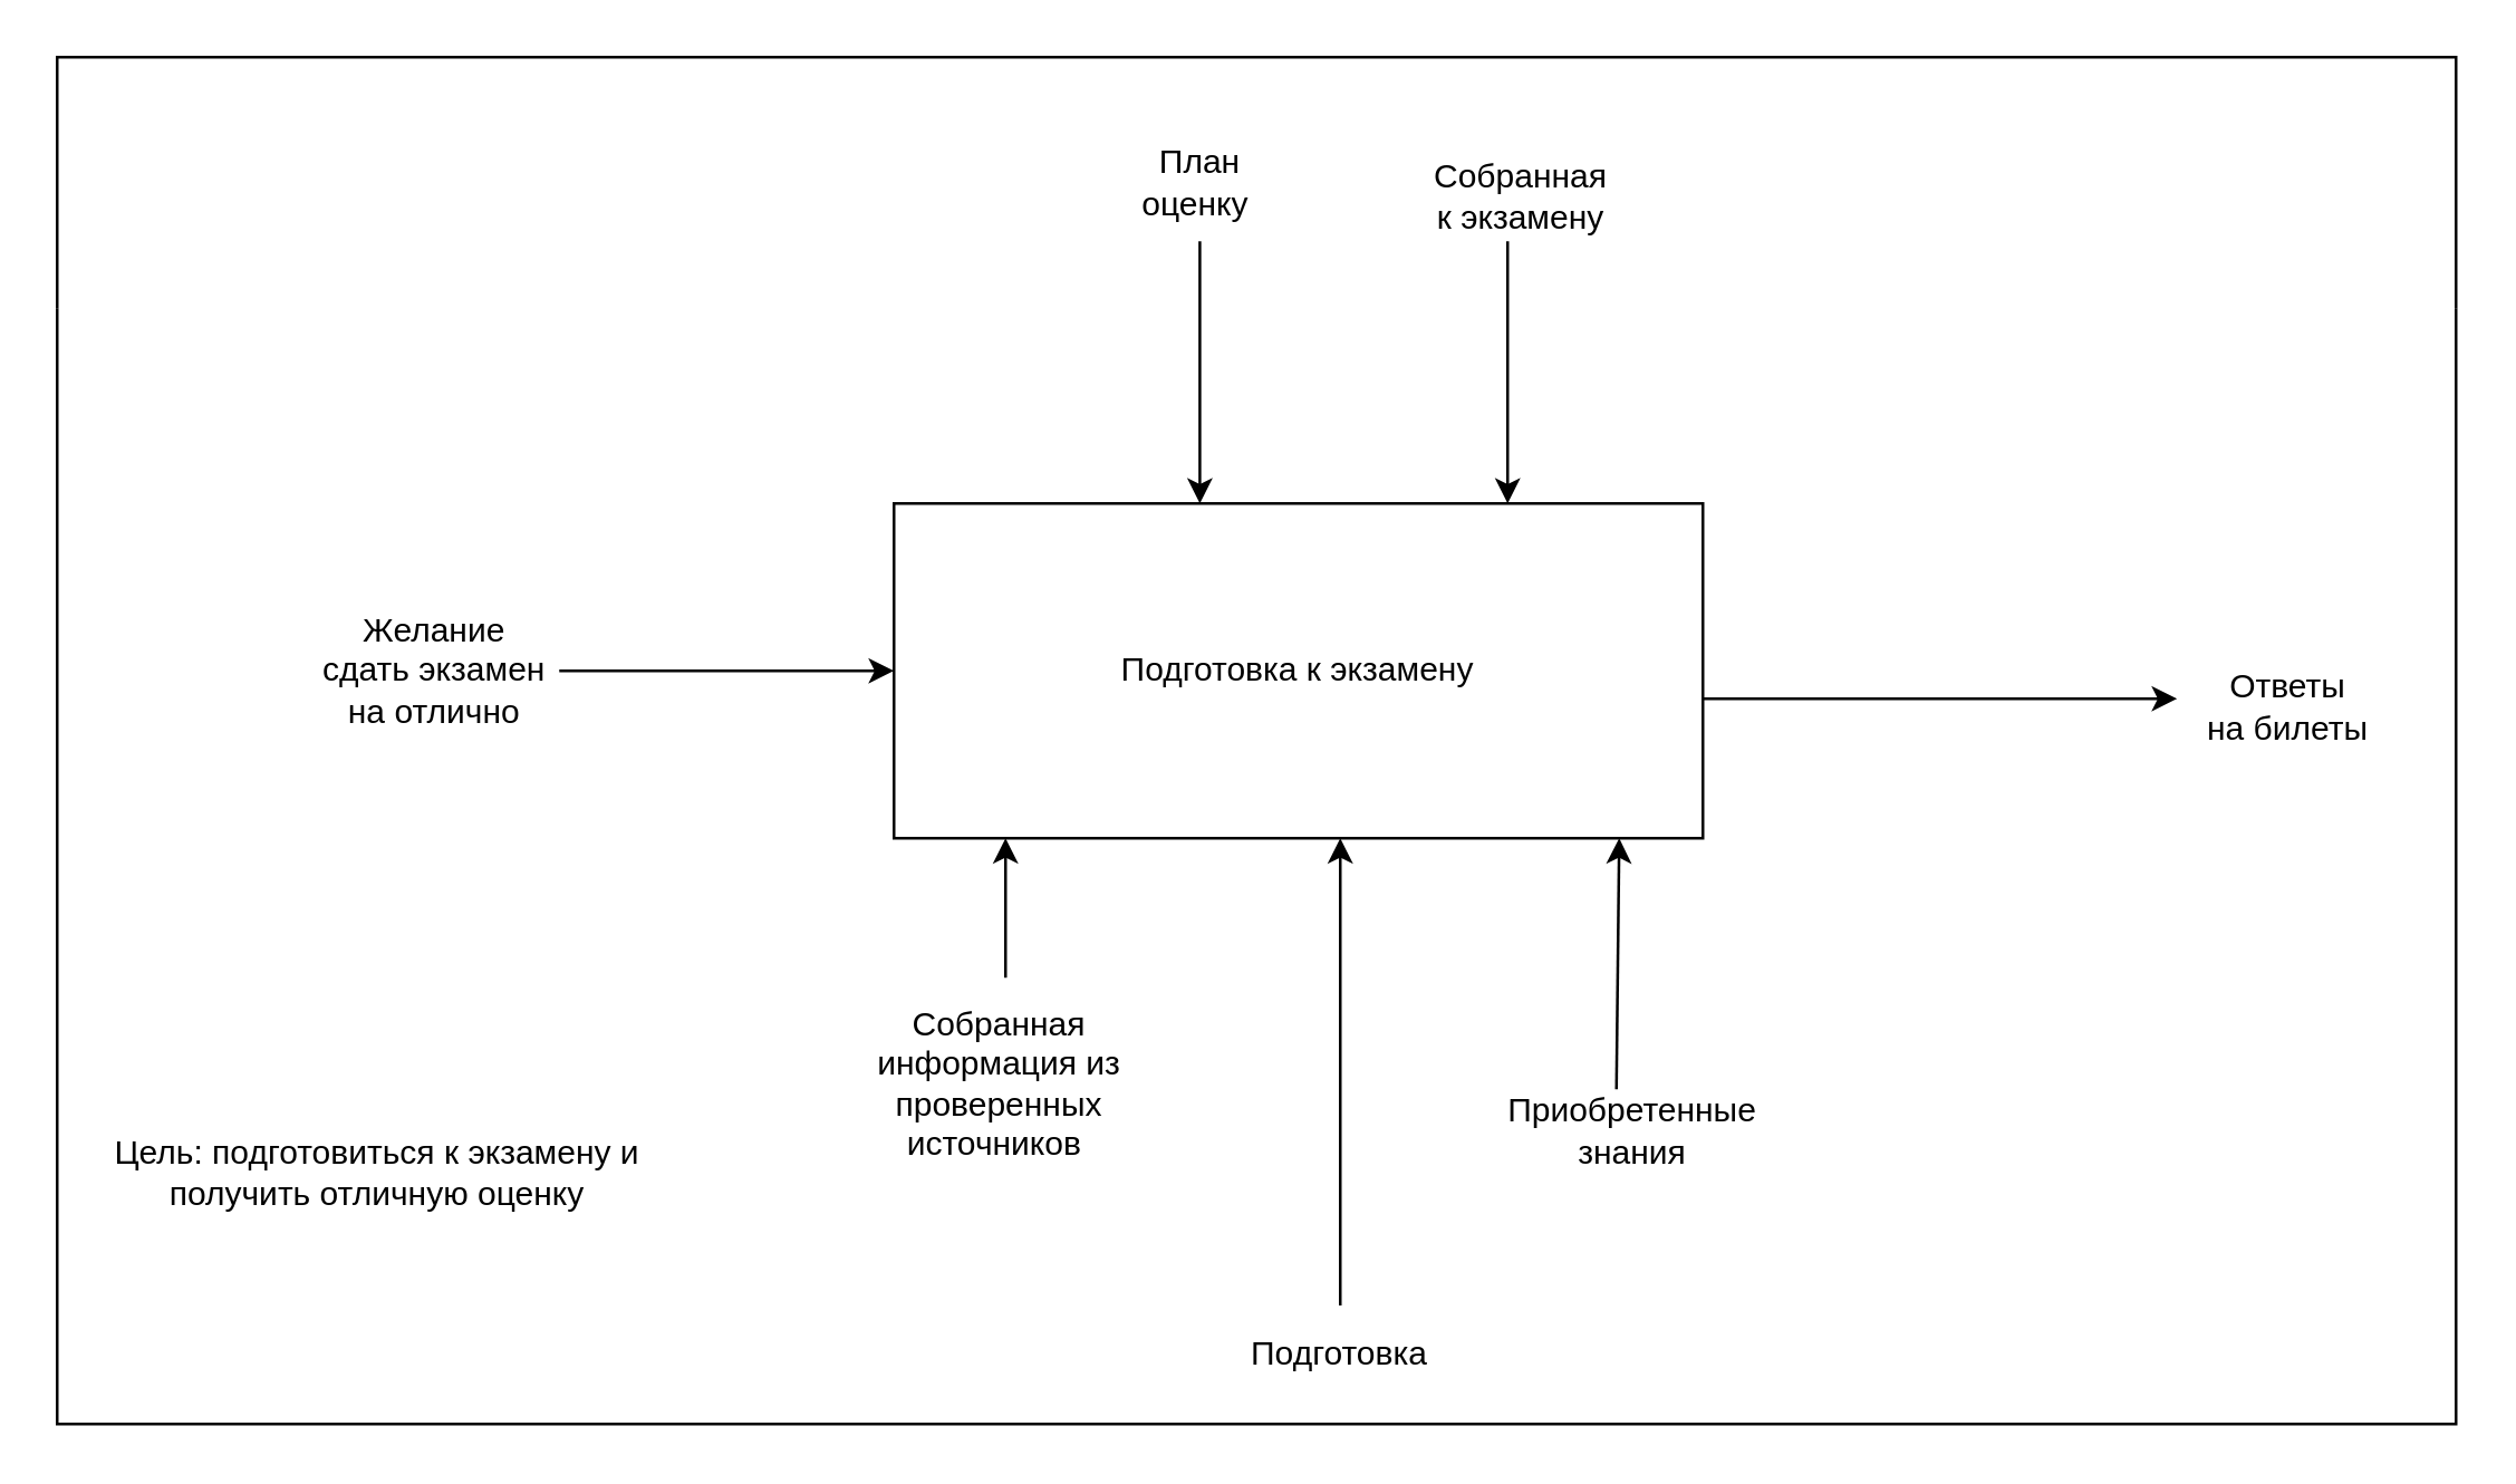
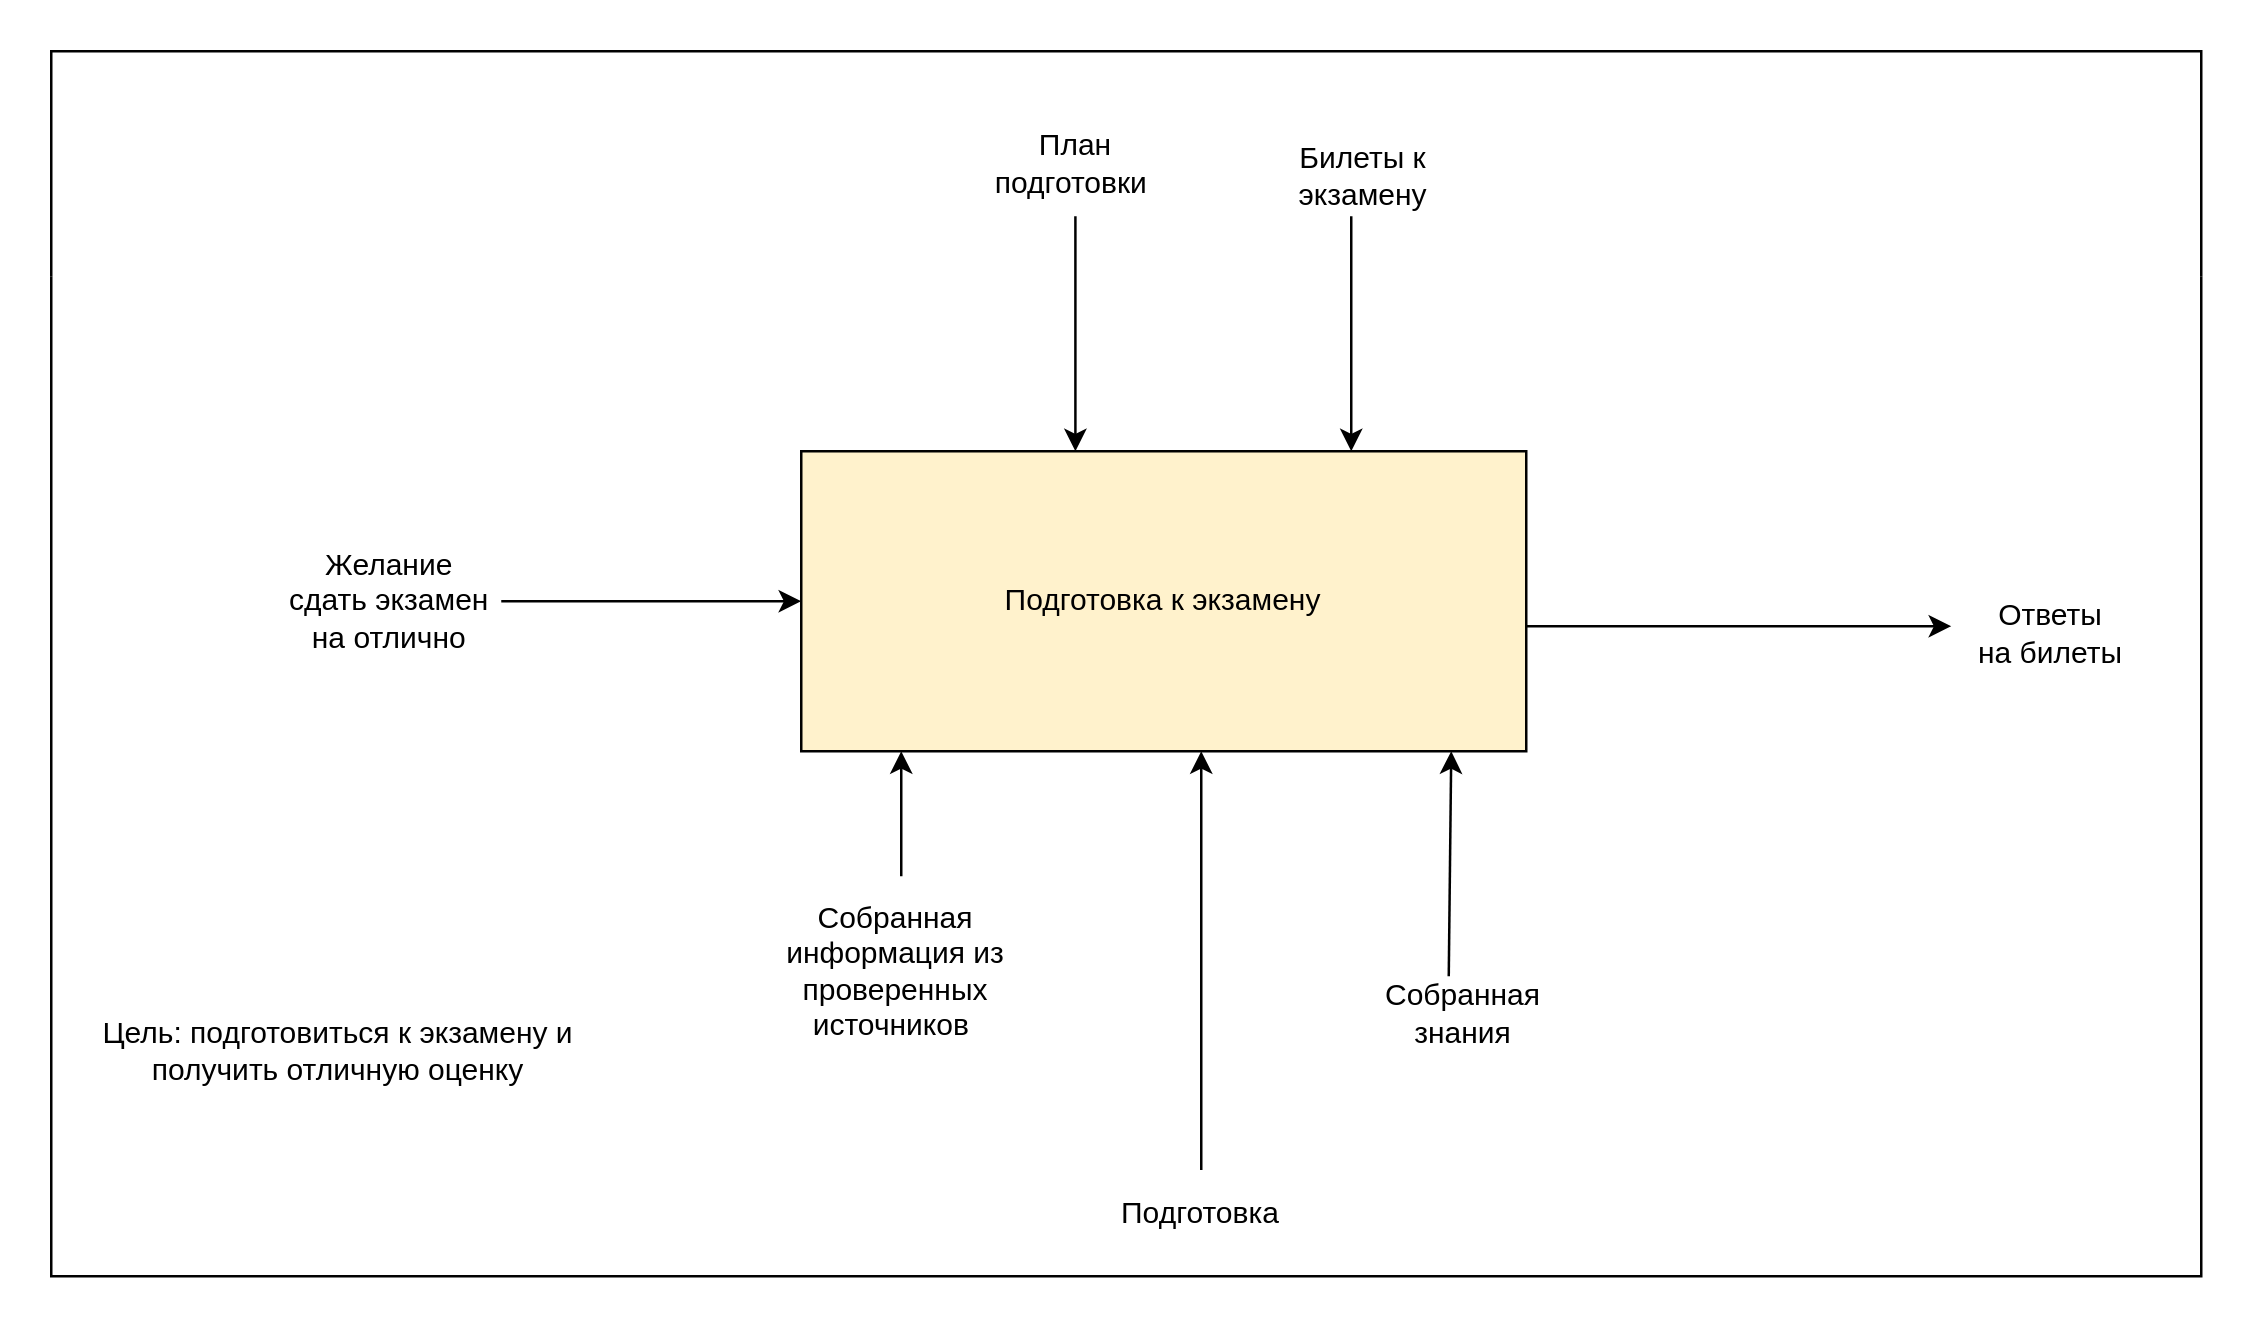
  <mxCell id="0" />
  <mxCell id="1" parent="0" />
  <mxCell id="2" value="" style="shape=table;startSize=90;container=1;collapsible=0;childLayout=tableLayout;fontStyle=1;align=center;swimlaneLine=0;" parent="1" vertex="1"><mxGeometry x="20" y="20" width="860" height="490" as="geometry" /></mxCell>
  <mxCell id="3" value="" style="shape=tableRow;horizontal=0;startSize=0;swimlaneHead=0;swimlaneBody=0;top=0;left=0;bottom=0;right=0;collapsible=0;dropTarget=0;fillColor=none;points=[[0,0.5],[1,0.5]];portConstraint=eastwest;opacity=0;" parent="2" vertex="1"><mxGeometry y="90" width="860" height="400" as="geometry" /></mxCell>
  <mxCell id="4" value="" style="shape=partialRectangle;html=1;whiteSpace=wrap;connectable=0;fillColor=none;top=0;left=0;bottom=0;right=0;overflow=hidden;opacity=0;" parent="3" vertex="1"><mxGeometry width="860" height="400" as="geometry"><mxRectangle width="860" height="400" as="alternateBounds" /></mxGeometry></mxCell>
- <mxCell id="5" value="Подготовка к экзамену" style="rounded=0;whiteSpace=wrap;html=1;" parent="1" vertex="1"><mxGeometry x="320" y="180" width="290" height="120" as="geometry" /></mxCell>
+ <mxCell id="5" value="Подготовка к экзамену" style="rounded=0;whiteSpace=wrap;html=1;fillColor=#fff2cc;" parent="1" vertex="1"><mxGeometry x="320" y="180" width="290" height="120" as="geometry" /></mxCell>
  <mxCell id="6" value="" style="endArrow=classic;html=1;rounded=0;" parent="1" target="5" edge="1"><mxGeometry width="50" height="50" relative="1" as="geometry"><mxPoint x="200" y="240" as="sourcePoint" /><mxPoint x="420" y="260" as="targetPoint" /></mxGeometry></mxCell>
  <mxCell id="7" value="Желание сдать экзамен на отлично" style="text;html=1;strokeColor=none;fillColor=none;align=center;verticalAlign=middle;whiteSpace=wrap;rounded=0;" parent="1" vertex="1"><mxGeometry x="112.5" y="212.5" width="85" height="55" as="geometry" /></mxCell>
  <mxCell id="8" value="Ответы на билеты" style="text;html=1;strokeColor=none;fillColor=none;align=center;verticalAlign=middle;whiteSpace=wrap;rounded=0;" parent="1" vertex="1"><mxGeometry x="790" y="237.5" width="60" height="30" as="geometry" /></mxCell>
- <mxCell id="9" value="Приобретенные знания" style="text;html=1;strokeColor=none;fillColor=none;align=center;verticalAlign=middle;whiteSpace=wrap;rounded=0;" parent="1" vertex="1"><mxGeometry x="540" y="390" width="90" height="30" as="geometry" /></mxCell>
+ <mxCell id="9" value="Собранная знания" style="text;html=1;strokeColor=none;fillColor=none;align=center;verticalAlign=middle;whiteSpace=wrap;rounded=0;" parent="1" vertex="1"><mxGeometry x="540" y="390" width="90" height="30" as="geometry" /></mxCell>
  <mxCell id="10" value="Цель: подготовиться к экзамену и получить отличную оценку" style="text;html=1;strokeColor=none;fillColor=none;align=center;verticalAlign=middle;whiteSpace=wrap;rounded=0;" parent="1" vertex="1"><mxGeometry x="20" y="405" width="230" height="30" as="geometry" /></mxCell>
  <mxCell id="11" value="" style="endArrow=classic;html=1;rounded=0;" parent="1" edge="1"><mxGeometry width="50" height="50" relative="1" as="geometry"><mxPoint x="610" y="250" as="sourcePoint" /><mxPoint x="780" y="250" as="targetPoint" /></mxGeometry></mxCell>
  <mxCell id="12" value="" style="endArrow=classic;html=1;rounded=0;exitX=0;exitY=0.25;exitDx=0;exitDy=0;" parent="1" edge="1"><mxGeometry width="50" height="50" relative="1" as="geometry"><mxPoint x="480" y="467.5" as="sourcePoint" /><mxPoint x="480" y="300" as="targetPoint" /></mxGeometry></mxCell>
  <mxCell id="13" value="" style="endArrow=classic;html=1;rounded=0;" parent="1" edge="1"><mxGeometry width="50" height="50" relative="1" as="geometry"><mxPoint x="579" y="390" as="sourcePoint" /><mxPoint x="580" y="300" as="targetPoint" /></mxGeometry></mxCell>
- <mxCell id="14" value="План оценку&amp;nbsp;" style="text;html=1;strokeColor=none;fillColor=none;align=center;verticalAlign=middle;whiteSpace=wrap;rounded=0;" parent="1" vertex="1"><mxGeometry x="400" y="50" width="60" height="30" as="geometry" /></mxCell>
+ <mxCell id="14" value="План подготовки&amp;nbsp;" style="text;html=1;strokeColor=none;fillColor=none;align=center;verticalAlign=middle;whiteSpace=wrap;rounded=0;" parent="1" vertex="1"><mxGeometry x="400" y="50" width="60" height="30" as="geometry" /></mxCell>
  <mxCell id="15" value="" style="endArrow=classic;html=1;rounded=0;entryX=0.5;entryY=0;entryDx=0;entryDy=0;" parent="1" edge="1"><mxGeometry width="50" height="50" relative="1" as="geometry"><mxPoint x="540" y="86" as="sourcePoint" /><mxPoint x="540" y="180" as="targetPoint" /></mxGeometry></mxCell>
  <mxCell id="16" value="" style="endArrow=classic;html=1;rounded=0;entryX=0.5;entryY=0;entryDx=0;entryDy=0;" parent="1" edge="1"><mxGeometry width="50" height="50" relative="1" as="geometry"><mxPoint x="429.66" y="86" as="sourcePoint" /><mxPoint x="429.66" y="180" as="targetPoint" /></mxGeometry></mxCell>
- <mxCell id="17" value="Собранная к экзамену" style="text;html=1;strokeColor=none;fillColor=none;align=center;verticalAlign=middle;whiteSpace=wrap;rounded=0;" parent="1" vertex="1"><mxGeometry x="510" y="50" width="70" height="40" as="geometry" /></mxCell>
+ <mxCell id="17" value="Билеты к экзамену" style="text;html=1;strokeColor=none;fillColor=none;align=center;verticalAlign=middle;whiteSpace=wrap;rounded=0;" parent="1" vertex="1"><mxGeometry x="510" y="50" width="70" height="40" as="geometry" /></mxCell>
  <mxCell id="18" value="" style="endArrow=classic;html=1;rounded=0;entryX=0.5;entryY=1;entryDx=0;entryDy=0;" parent="1" edge="1"><mxGeometry width="50" height="50" relative="1" as="geometry"><mxPoint x="360" y="350" as="sourcePoint" /><mxPoint x="360" y="300" as="targetPoint" /></mxGeometry></mxCell>
  <mxCell id="19" value="Собранная информация из проверенных источников&amp;nbsp;" style="text;html=1;strokeColor=none;fillColor=none;align=center;verticalAlign=middle;whiteSpace=wrap;rounded=0;" parent="1" vertex="1"><mxGeometry x="290" y="345" width="136" height="85" as="geometry" /></mxCell>
  <mxCell id="20" value="Подготовка" style="text;html=1;strokeColor=none;fillColor=none;align=center;verticalAlign=middle;whiteSpace=wrap;rounded=0;" parent="1" vertex="1"><mxGeometry x="450" y="470" width="60" height="30" as="geometry" /></mxCell>
